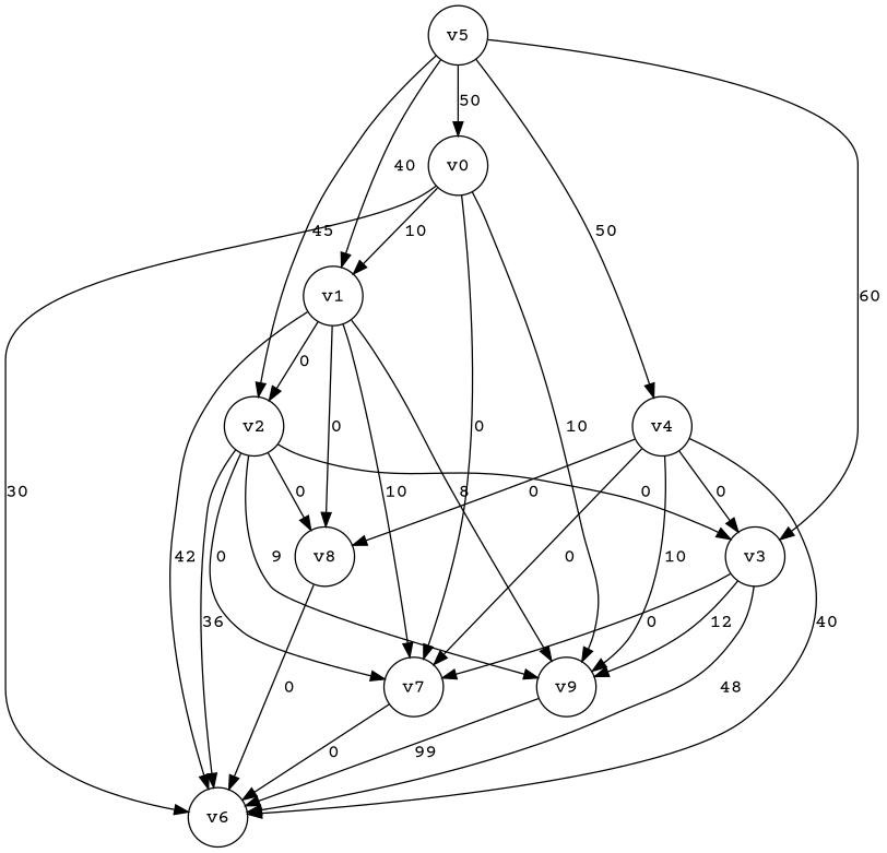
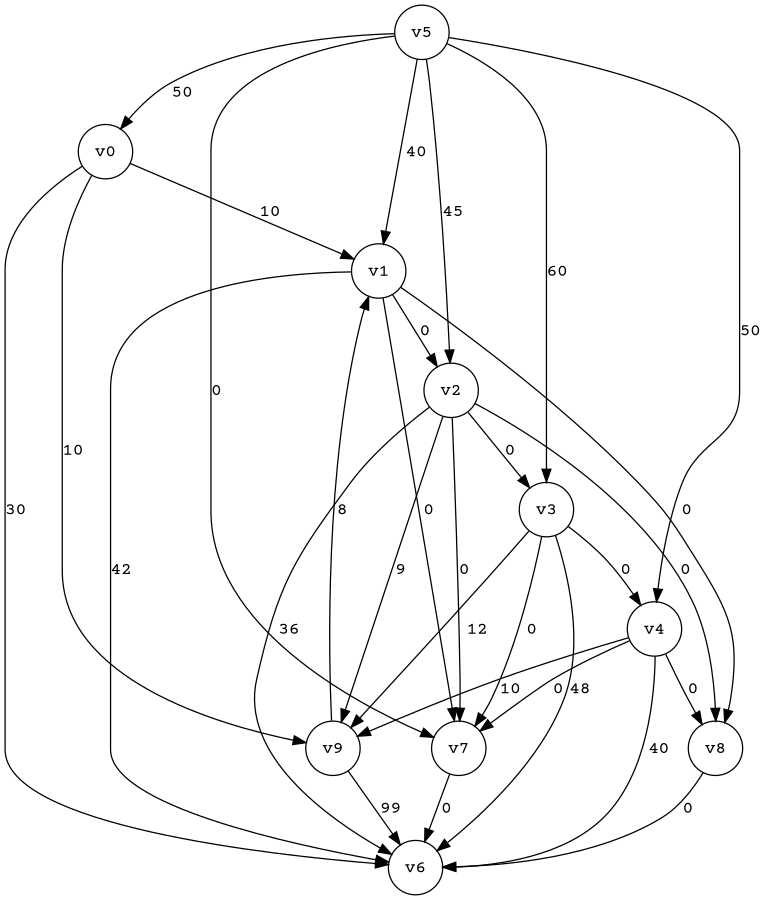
  digraph {
    fontname="Courier Prime"
    node [fontname="Courier Prime" shape=circle]
    edge [fontname="Courier Prime"]
    n1 [label=v0]
    n2 [label=v1]
    n3 [label=v6]
    n4 [label=v7]
    n5 [label=v9]
    n6 [label=v8]
    n7 [label=v2]
    n8 [label=v3]
    n9 [label=v4]
    n10 [label=v5]
    n1 -> n2 [label=10]
    n1 -> n3 [label=30]
-   n1 -> n4 [label=0]
+   n10 -> n4 [label=0]
    n1 -> n5 [label=10]
    n2 -> n3 [label=42]
-   n2 -> n4 [label=10]
-   n2 -> n5 [label=8]
+   n2 -> n4 [label=0]
+   n5 -> n2 [label=8]
    n2 -> n6 [label=0]
    n2 -> n7 [label=0]
    n4 -> n3 [label=0]
    n5 -> n3 [label=99]
    n6 -> n3 [label=0]
    n7 -> n3 [label=36]
    n7 -> n4 [label=0]
    n7 -> n5 [label=9]
    n7 -> n6 [label=0]
    n7 -> n8 [label=0]
    n8 -> n3 [label=48]
    n8 -> n4 [label=0]
    n8 -> n5 [label=12]
-   n9 -> n8 [label=0]
+   n8 -> n9 [label=0]
    n9 -> n3 [label=40]
    n9 -> n4 [label=0]
    n9 -> n5 [label=10]
    n9 -> n6 [label=0]
    n10 -> n1 [label=50]
    n10 -> n2 [label=40]
    n10 -> n7 [label=45]
    n10 -> n8 [label=60]
    n10 -> n9 [label=50]
  }
